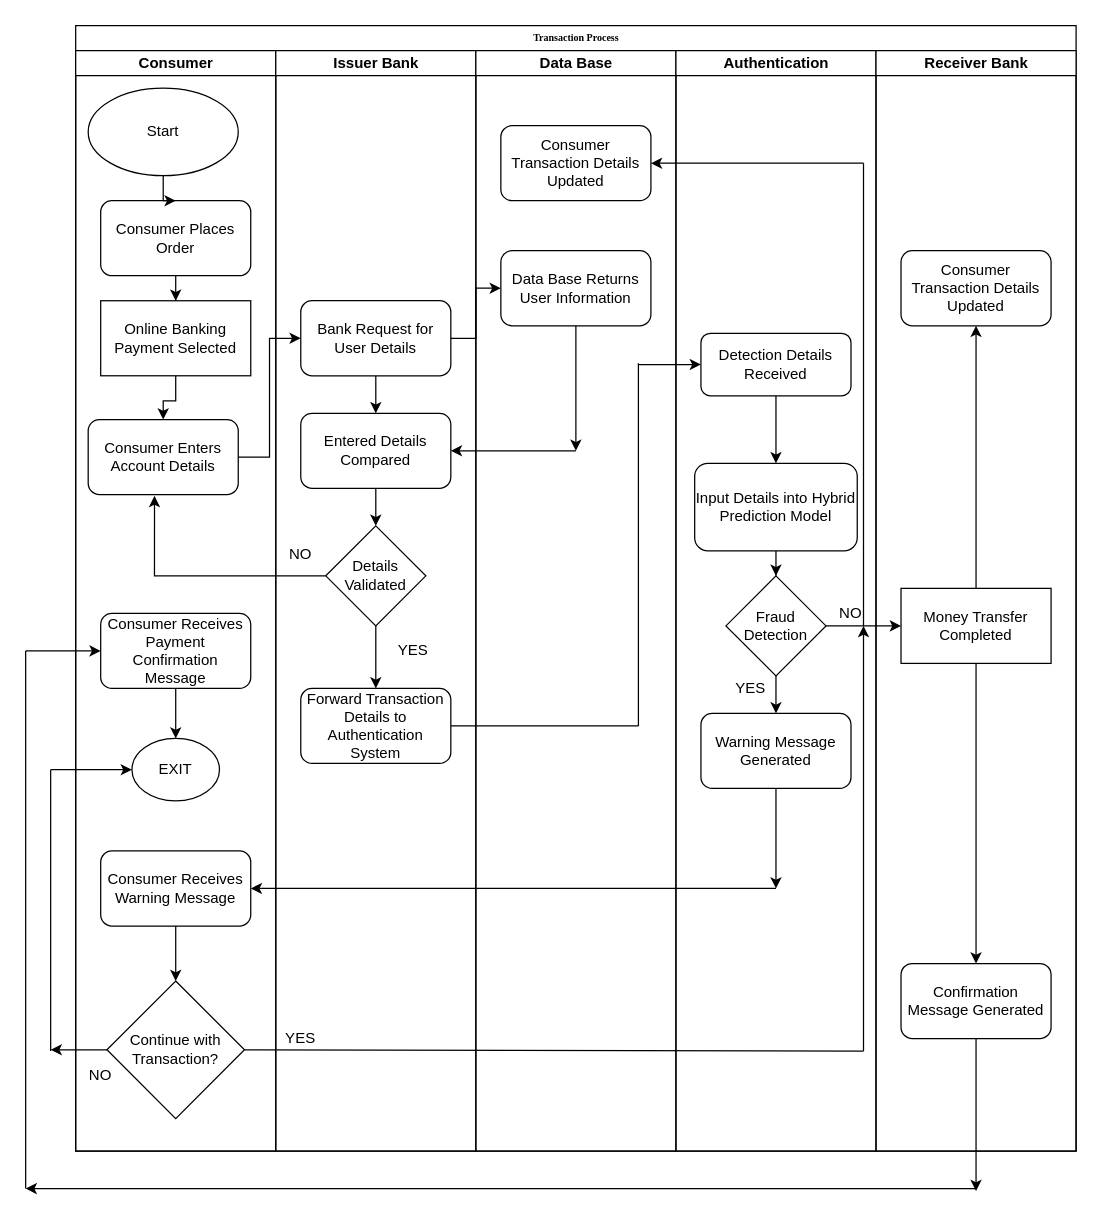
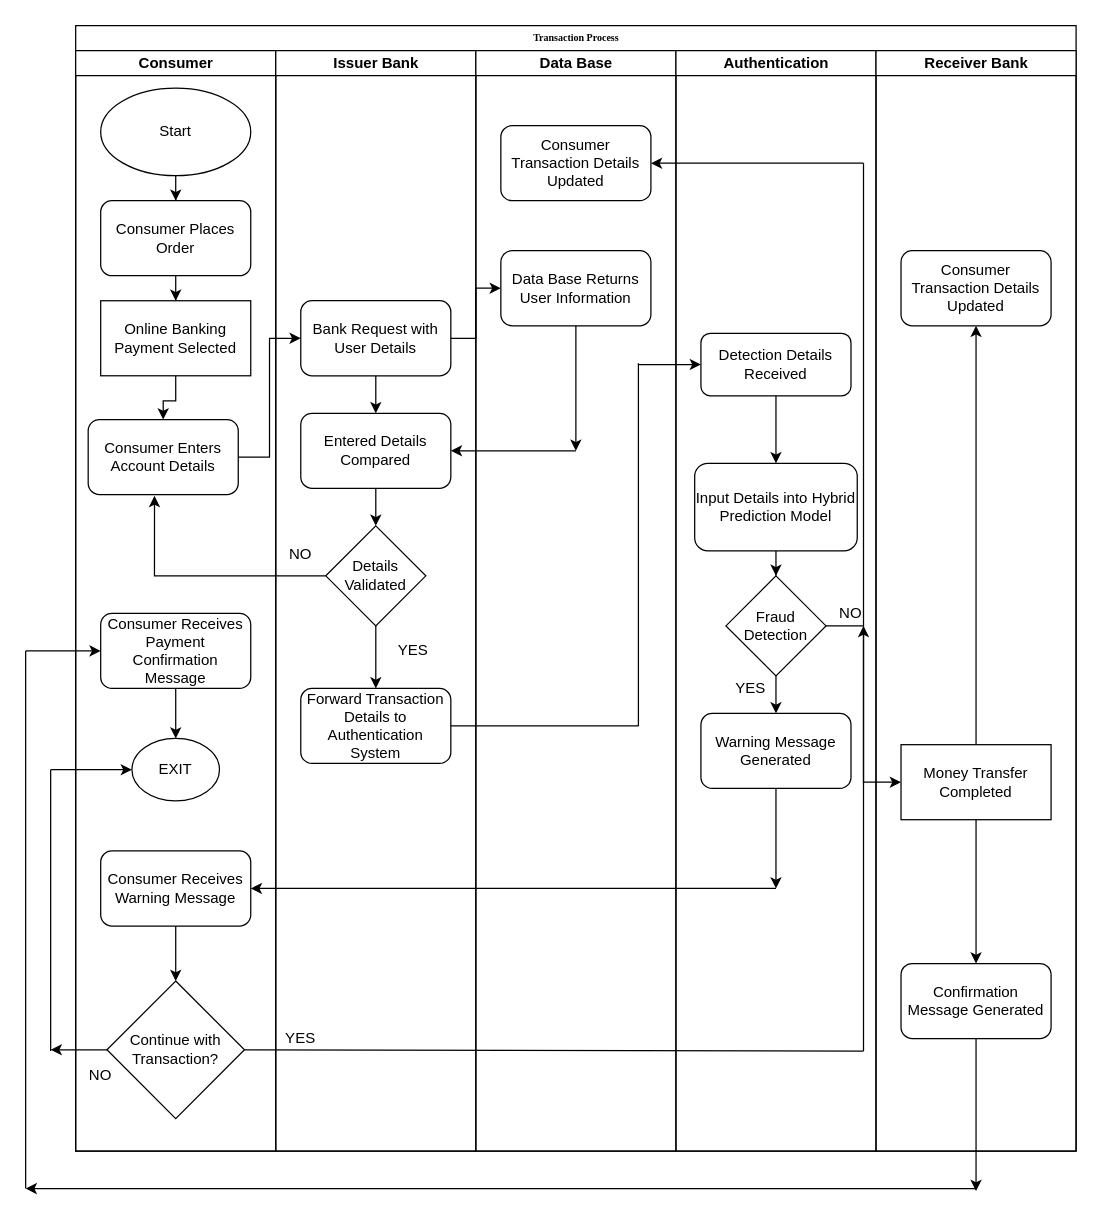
  <mxCell id="0" />
  <mxCell id="1" parent="0" />
  <mxCell id="2" value="Transaction Process" style="swimlane;html=1;childLayout=stackLayout;startSize=20;rounded=0;shadow=0;labelBackgroundColor=none;strokeWidth=1;fontFamily=Verdana;fontSize=8;align=center;" parent="1" vertex="1"><mxGeometry x="60" y="20" width="800" height="900" as="geometry" /></mxCell>
  <mxCell id="3" value="Consumer" style="swimlane;html=1;startSize=20;" parent="2" vertex="1"><mxGeometry y="20" width="160" height="880" as="geometry" /></mxCell>
  <mxCell id="4" style="edgeStyle=orthogonalEdgeStyle;rounded=0;orthogonalLoop=1;jettySize=auto;html=1;entryX=0.5;entryY=0;entryDx=0;entryDy=0;" edge="1" parent="3" source="5" target="9"><mxGeometry relative="1" as="geometry" /></mxCell>
  <mxCell id="5" value="Consumer Places Order" style="rounded=1;whiteSpace=wrap;html=1;" vertex="1" parent="3"><mxGeometry x="20" y="120" width="120" height="60" as="geometry" /></mxCell>
  <mxCell id="6" style="edgeStyle=orthogonalEdgeStyle;rounded=0;orthogonalLoop=1;jettySize=auto;html=1;entryX=0.5;entryY=0;entryDx=0;entryDy=0;" edge="1" parent="3" source="7" target="5"><mxGeometry relative="1" as="geometry" /></mxCell>
- <mxCell id="7" value="Start" style="ellipse;whiteSpace=wrap;html=1;" vertex="1" parent="3"><mxGeometry x="10" y="30" width="120" height="70" as="geometry" /></mxCell>
+ <mxCell id="7" value="Start" style="ellipse;whiteSpace=wrap;html=1;" vertex="1" parent="3"><mxGeometry x="20" y="30" width="120" height="70" as="geometry" /></mxCell>
  <mxCell id="8" style="edgeStyle=orthogonalEdgeStyle;rounded=0;orthogonalLoop=1;jettySize=auto;html=1;entryX=0.5;entryY=0;entryDx=0;entryDy=0;" edge="1" parent="3" source="9" target="14"><mxGeometry relative="1" as="geometry" /></mxCell>
  <mxCell id="9" value="Online Banking Payment Selected" style="whiteSpace=wrap;html=1;rounded=0;" vertex="1" parent="3"><mxGeometry x="20" y="200" width="120" height="60" as="geometry" /></mxCell>
  <mxCell id="10" style="edgeStyle=orthogonalEdgeStyle;rounded=0;orthogonalLoop=1;jettySize=auto;html=1;entryX=0.5;entryY=0;entryDx=0;entryDy=0;" edge="1" parent="3" source="11" target="16"><mxGeometry relative="1" as="geometry" /></mxCell>
  <mxCell id="11" value="Consumer Receives Payment Confirmation Message" style="rounded=1;whiteSpace=wrap;html=1;" vertex="1" parent="3"><mxGeometry x="20" y="450" width="120" height="60" as="geometry" /></mxCell>
  <mxCell id="12" style="edgeStyle=orthogonalEdgeStyle;rounded=0;orthogonalLoop=1;jettySize=auto;html=1;entryX=0.5;entryY=0;entryDx=0;entryDy=0;" edge="1" parent="3" source="13" target="15"><mxGeometry relative="1" as="geometry" /></mxCell>
  <mxCell id="13" value="Consumer Receives Warning Message" style="rounded=1;whiteSpace=wrap;html=1;" vertex="1" parent="3"><mxGeometry x="20" y="640" width="120" height="60" as="geometry" /></mxCell>
  <mxCell id="14" value="Consumer Enters Account Details" style="rounded=1;whiteSpace=wrap;html=1;" vertex="1" parent="3"><mxGeometry x="10" y="295" width="120" height="60" as="geometry" /></mxCell>
  <mxCell id="15" value="Continue with Transaction?" style="rhombus;whiteSpace=wrap;html=1;" vertex="1" parent="3"><mxGeometry x="25" y="744" width="110" height="110" as="geometry" /></mxCell>
  <mxCell id="16" value="EXIT" style="ellipse;whiteSpace=wrap;html=1;" vertex="1" parent="3"><mxGeometry x="45" y="550" width="70" height="50" as="geometry" /></mxCell>
  <mxCell id="17" value="NO" style="text;html=1;strokeColor=none;fillColor=none;align=center;verticalAlign=middle;whiteSpace=wrap;rounded=0;" vertex="1" parent="3"><mxGeometry y="810" width="40" height="20" as="geometry" /></mxCell>
  <mxCell id="18" value="Issuer Bank" style="swimlane;html=1;startSize=20;" parent="2" vertex="1"><mxGeometry x="160" y="20" width="160" height="880" as="geometry" /></mxCell>
  <mxCell id="19" style="edgeStyle=orthogonalEdgeStyle;rounded=0;orthogonalLoop=1;jettySize=auto;html=1;entryX=0.5;entryY=0;entryDx=0;entryDy=0;" edge="1" parent="18" source="20" target="27"><mxGeometry relative="1" as="geometry" /></mxCell>
- <mxCell id="20" value="Bank Request for User Details" style="rounded=1;whiteSpace=wrap;html=1;" vertex="1" parent="18"><mxGeometry x="20" y="200" width="120" height="60" as="geometry" /></mxCell>
+ <mxCell id="20" value="Bank Request with User Details" style="rounded=1;whiteSpace=wrap;html=1;" vertex="1" parent="18"><mxGeometry x="20" y="200" width="120" height="60" as="geometry" /></mxCell>
  <mxCell id="21" style="edgeStyle=orthogonalEdgeStyle;rounded=0;orthogonalLoop=1;jettySize=auto;html=1;entryX=0.5;entryY=0;entryDx=0;entryDy=0;" edge="1" parent="18" source="22" target="25"><mxGeometry relative="1" as="geometry" /></mxCell>
  <mxCell id="22" value="Details Validated" style="rhombus;whiteSpace=wrap;html=1;" vertex="1" parent="18"><mxGeometry x="40" y="380" width="80" height="80" as="geometry" /></mxCell>
  <mxCell id="23" value="NO" style="text;html=1;strokeColor=none;fillColor=none;align=center;verticalAlign=middle;whiteSpace=wrap;rounded=0;" vertex="1" parent="18"><mxGeometry y="393" width="40" height="20" as="geometry" /></mxCell>
  <mxCell id="24" value="YES" style="text;html=1;strokeColor=none;fillColor=none;align=center;verticalAlign=middle;whiteSpace=wrap;rounded=0;" vertex="1" parent="18"><mxGeometry x="90" y="470" width="40" height="20" as="geometry" /></mxCell>
  <mxCell id="25" value="Forward Transaction Details to Authentication System" style="rounded=1;whiteSpace=wrap;html=1;" vertex="1" parent="18"><mxGeometry x="20" y="510" width="120" height="60" as="geometry" /></mxCell>
  <mxCell id="26" style="edgeStyle=orthogonalEdgeStyle;rounded=0;orthogonalLoop=1;jettySize=auto;html=1;entryX=0.5;entryY=0;entryDx=0;entryDy=0;" edge="1" parent="18" source="27" target="22"><mxGeometry relative="1" as="geometry" /></mxCell>
  <mxCell id="27" value="Entered Details Compared" style="rounded=1;whiteSpace=wrap;html=1;" vertex="1" parent="18"><mxGeometry x="20" y="290" width="120" height="60" as="geometry" /></mxCell>
  <mxCell id="28" value="Data Base" style="swimlane;html=1;startSize=20;" parent="2" vertex="1"><mxGeometry x="320" y="20" width="160" height="880" as="geometry" /></mxCell>
  <mxCell id="29" value="Data Base Returns User Information" style="rounded=1;whiteSpace=wrap;html=1;" vertex="1" parent="28"><mxGeometry x="20" y="160" width="120" height="60" as="geometry" /></mxCell>
  <mxCell id="30" value="Consumer Transaction Details Updated" style="rounded=1;whiteSpace=wrap;html=1;" vertex="1" parent="28"><mxGeometry x="20" y="60" width="120" height="60" as="geometry" /></mxCell>
  <mxCell id="31" value="Authentication" style="swimlane;html=1;startSize=20;" parent="2" vertex="1"><mxGeometry x="480" y="20" width="160" height="880" as="geometry" /></mxCell>
  <mxCell id="32" style="edgeStyle=orthogonalEdgeStyle;rounded=0;orthogonalLoop=1;jettySize=auto;html=1;entryX=0.5;entryY=0;entryDx=0;entryDy=0;" edge="1" parent="31" source="33" target="35"><mxGeometry relative="1" as="geometry" /></mxCell>
  <mxCell id="33" value="Detection Details Received" style="rounded=1;whiteSpace=wrap;html=1;" vertex="1" parent="31"><mxGeometry x="20" y="226" width="120" height="50" as="geometry" /></mxCell>
  <mxCell id="34" style="edgeStyle=orthogonalEdgeStyle;rounded=0;orthogonalLoop=1;jettySize=auto;html=1;entryX=0.5;entryY=0;entryDx=0;entryDy=0;" edge="1" parent="31" source="35" target="37"><mxGeometry relative="1" as="geometry" /></mxCell>
  <mxCell id="35" value="Input Details into Hybrid Prediction Model" style="rounded=1;whiteSpace=wrap;html=1;" vertex="1" parent="31"><mxGeometry x="15" y="330" width="130" height="70" as="geometry" /></mxCell>
  <mxCell id="36" style="edgeStyle=orthogonalEdgeStyle;rounded=0;orthogonalLoop=1;jettySize=auto;html=1;entryX=0.5;entryY=0;entryDx=0;entryDy=0;" edge="1" parent="31" source="37" target="39"><mxGeometry relative="1" as="geometry" /></mxCell>
  <mxCell id="37" value="Fraud Detection" style="rhombus;whiteSpace=wrap;html=1;" vertex="1" parent="31"><mxGeometry x="40" y="420" width="80" height="80" as="geometry" /></mxCell>
  <mxCell id="38" value="NO" style="text;html=1;strokeColor=none;fillColor=none;align=center;verticalAlign=middle;whiteSpace=wrap;rounded=0;" vertex="1" parent="31"><mxGeometry x="120" y="440" width="40" height="20" as="geometry" /></mxCell>
  <mxCell id="39" value="Warning Message Generated" style="rounded=1;whiteSpace=wrap;html=1;" vertex="1" parent="31"><mxGeometry x="20" y="530" width="120" height="60" as="geometry" /></mxCell>
  <mxCell id="40" value="YES" style="text;html=1;strokeColor=none;fillColor=none;align=center;verticalAlign=middle;whiteSpace=wrap;rounded=0;" vertex="1" parent="31"><mxGeometry x="40" y="500" width="40" height="20" as="geometry" /></mxCell>
  <mxCell id="41" value="Receiver Bank" style="swimlane;html=1;startSize=20;" parent="2" vertex="1"><mxGeometry x="640" y="20" width="160" height="880" as="geometry" /></mxCell>
  <mxCell id="42" style="edgeStyle=orthogonalEdgeStyle;rounded=0;orthogonalLoop=1;jettySize=auto;html=1;" edge="1" parent="41" source="43" target="44"><mxGeometry relative="1" as="geometry" /></mxCell>
- <mxCell id="43" value="Money Transfer Completed" style="rounded=0;whiteSpace=wrap;html=1;" vertex="1" parent="41"><mxGeometry x="20" y="430" width="120" height="60" as="geometry" /></mxCell>
+ <mxCell id="43" value="Money Transfer Completed" style="rounded=0;whiteSpace=wrap;html=1;" vertex="1" parent="41"><mxGeometry x="20" y="555" width="120" height="60" as="geometry" /></mxCell>
  <mxCell id="44" value="Confirmation Message Generated" style="rounded=1;whiteSpace=wrap;html=1;" vertex="1" parent="41"><mxGeometry x="20" y="730" width="120" height="60" as="geometry" /></mxCell>
  <mxCell id="45" value="Consumer Transaction Details Updated" style="rounded=1;whiteSpace=wrap;html=1;" vertex="1" parent="41"><mxGeometry x="20" y="160" width="120" height="60" as="geometry" /></mxCell>
  <mxCell id="46" style="edgeStyle=orthogonalEdgeStyle;rounded=0;orthogonalLoop=1;jettySize=auto;html=1;entryX=0.5;entryY=1;entryDx=0;entryDy=0;" edge="1" parent="41" source="43" target="45"><mxGeometry relative="1" as="geometry"><mxPoint x="80" y="230" as="targetPoint" /></mxGeometry></mxCell>
  <mxCell id="47" style="edgeStyle=orthogonalEdgeStyle;rounded=0;orthogonalLoop=1;jettySize=auto;html=1;entryX=0.442;entryY=1.017;entryDx=0;entryDy=0;entryPerimeter=0;" edge="1" parent="2" source="22" target="14"><mxGeometry relative="1" as="geometry" /></mxCell>
  <mxCell id="48" style="edgeStyle=orthogonalEdgeStyle;rounded=0;orthogonalLoop=1;jettySize=auto;html=1;entryX=0;entryY=0.5;entryDx=0;entryDy=0;" edge="1" parent="2" source="14" target="20"><mxGeometry relative="1" as="geometry" /></mxCell>
  <mxCell id="49" style="edgeStyle=orthogonalEdgeStyle;rounded=0;orthogonalLoop=1;jettySize=auto;html=1;entryX=0;entryY=0.5;entryDx=0;entryDy=0;" edge="1" parent="2" source="20" target="29"><mxGeometry relative="1" as="geometry" /></mxCell>
  <mxCell id="50" style="edgeStyle=orthogonalEdgeStyle;rounded=0;orthogonalLoop=1;jettySize=auto;html=1;entryX=0;entryY=0.5;entryDx=0;entryDy=0;" edge="1" parent="2" source="37" target="43"><mxGeometry relative="1" as="geometry" /></mxCell>
  <mxCell id="51" style="edgeStyle=orthogonalEdgeStyle;rounded=0;orthogonalLoop=1;jettySize=auto;html=1;" edge="1" parent="1" source="29"><mxGeometry relative="1" as="geometry"><mxPoint x="460" y="360" as="targetPoint" /></mxGeometry></mxCell>
  <mxCell id="52" value="" style="endArrow=classic;html=1;entryX=1;entryY=0.5;entryDx=0;entryDy=0;" edge="1" parent="1" target="27"><mxGeometry width="50" height="50" relative="1" as="geometry"><mxPoint x="460" y="360" as="sourcePoint" /><mxPoint x="410" y="380" as="targetPoint" /></mxGeometry></mxCell>
  <mxCell id="53" style="edgeStyle=orthogonalEdgeStyle;rounded=0;orthogonalLoop=1;jettySize=auto;html=1;" edge="1" parent="1" source="44"><mxGeometry relative="1" as="geometry"><mxPoint x="780" y="952" as="targetPoint" /></mxGeometry></mxCell>
  <mxCell id="54" value="" style="endArrow=classic;html=1;" edge="1" parent="1"><mxGeometry width="50" height="50" relative="1" as="geometry"><mxPoint x="780" y="950" as="sourcePoint" /><mxPoint x="20" y="950" as="targetPoint" /></mxGeometry></mxCell>
  <mxCell id="55" value="" style="endArrow=none;html=1;" edge="1" parent="1"><mxGeometry width="50" height="50" relative="1" as="geometry"><mxPoint x="20" y="950" as="sourcePoint" /><mxPoint x="20" y="520" as="targetPoint" /><Array as="points" /></mxGeometry></mxCell>
  <mxCell id="56" value="" style="endArrow=classic;html=1;entryX=0;entryY=0.5;entryDx=0;entryDy=0;" edge="1" parent="1" target="11"><mxGeometry width="50" height="50" relative="1" as="geometry"><mxPoint x="20" y="520" as="sourcePoint" /><mxPoint x="400" y="640" as="targetPoint" /></mxGeometry></mxCell>
  <mxCell id="57" style="edgeStyle=orthogonalEdgeStyle;rounded=0;orthogonalLoop=1;jettySize=auto;html=1;" edge="1" parent="1" source="39"><mxGeometry relative="1" as="geometry"><mxPoint x="620" y="710" as="targetPoint" /></mxGeometry></mxCell>
  <mxCell id="58" value="" style="endArrow=classic;html=1;entryX=1;entryY=0.5;entryDx=0;entryDy=0;" edge="1" parent="1" target="13"><mxGeometry width="50" height="50" relative="1" as="geometry"><mxPoint x="620" y="710" as="sourcePoint" /><mxPoint x="400" y="670" as="targetPoint" /></mxGeometry></mxCell>
  <mxCell id="59" value="" style="endArrow=none;html=1;" edge="1" parent="1"><mxGeometry width="50" height="50" relative="1" as="geometry"><mxPoint x="40" y="840" as="sourcePoint" /><mxPoint x="40" y="615" as="targetPoint" /></mxGeometry></mxCell>
  <mxCell id="60" value="" style="endArrow=classic;html=1;entryX=0;entryY=0.5;entryDx=0;entryDy=0;" edge="1" parent="1" target="16"><mxGeometry width="50" height="50" relative="1" as="geometry"><mxPoint x="40" y="615" as="sourcePoint" /><mxPoint x="400" y="700" as="targetPoint" /></mxGeometry></mxCell>
  <mxCell id="61" value="" style="endArrow=classic;html=1;" edge="1" parent="1"><mxGeometry width="50" height="50" relative="1" as="geometry"><mxPoint x="690" y="840" as="sourcePoint" /><mxPoint x="690" y="500" as="targetPoint" /></mxGeometry></mxCell>
  <mxCell id="62" value="" style="endArrow=none;html=1;exitX=1;exitY=0.5;exitDx=0;exitDy=0;" edge="1" parent="1" source="15"><mxGeometry width="50" height="50" relative="1" as="geometry"><mxPoint x="350" y="680" as="sourcePoint" /><mxPoint x="690" y="840" as="targetPoint" /></mxGeometry></mxCell>
  <mxCell id="63" style="edgeStyle=orthogonalEdgeStyle;rounded=0;orthogonalLoop=1;jettySize=auto;html=1;" edge="1" parent="1" source="15"><mxGeometry relative="1" as="geometry"><mxPoint x="40" y="839" as="targetPoint" /></mxGeometry></mxCell>
  <mxCell id="64" value="" style="endArrow=none;html=1;exitX=1;exitY=0.5;exitDx=0;exitDy=0;" edge="1" parent="1" source="25"><mxGeometry width="50" height="50" relative="1" as="geometry"><mxPoint x="350" y="470" as="sourcePoint" /><mxPoint x="510" y="580" as="targetPoint" /></mxGeometry></mxCell>
  <mxCell id="65" value="" style="endArrow=none;html=1;" edge="1" parent="1"><mxGeometry width="50" height="50" relative="1" as="geometry"><mxPoint x="510" y="580" as="sourcePoint" /><mxPoint x="510" y="290" as="targetPoint" /></mxGeometry></mxCell>
  <mxCell id="66" value="" style="endArrow=classic;html=1;entryX=0;entryY=0.5;entryDx=0;entryDy=0;" edge="1" parent="1" target="33"><mxGeometry width="50" height="50" relative="1" as="geometry"><mxPoint x="510" y="291" as="sourcePoint" /><mxPoint x="400" y="420" as="targetPoint" /></mxGeometry></mxCell>
  <mxCell id="67" value="" style="endArrow=none;html=1;" edge="1" parent="1"><mxGeometry width="50" height="50" relative="1" as="geometry"><mxPoint x="690" y="500" as="sourcePoint" /><mxPoint x="690" y="130" as="targetPoint" /></mxGeometry></mxCell>
  <mxCell id="68" value="" style="endArrow=classic;html=1;entryX=1;entryY=0.5;entryDx=0;entryDy=0;" edge="1" parent="1" target="30"><mxGeometry width="50" height="50" relative="1" as="geometry"><mxPoint x="690" y="130" as="sourcePoint" /><mxPoint x="680" y="290" as="targetPoint" /></mxGeometry></mxCell>
  <mxCell id="69" value="YES" style="text;html=1;strokeColor=none;fillColor=none;align=center;verticalAlign=middle;whiteSpace=wrap;rounded=0;" vertex="1" parent="1"><mxGeometry x="220" y="820" width="40" height="20" as="geometry" /></mxCell>
